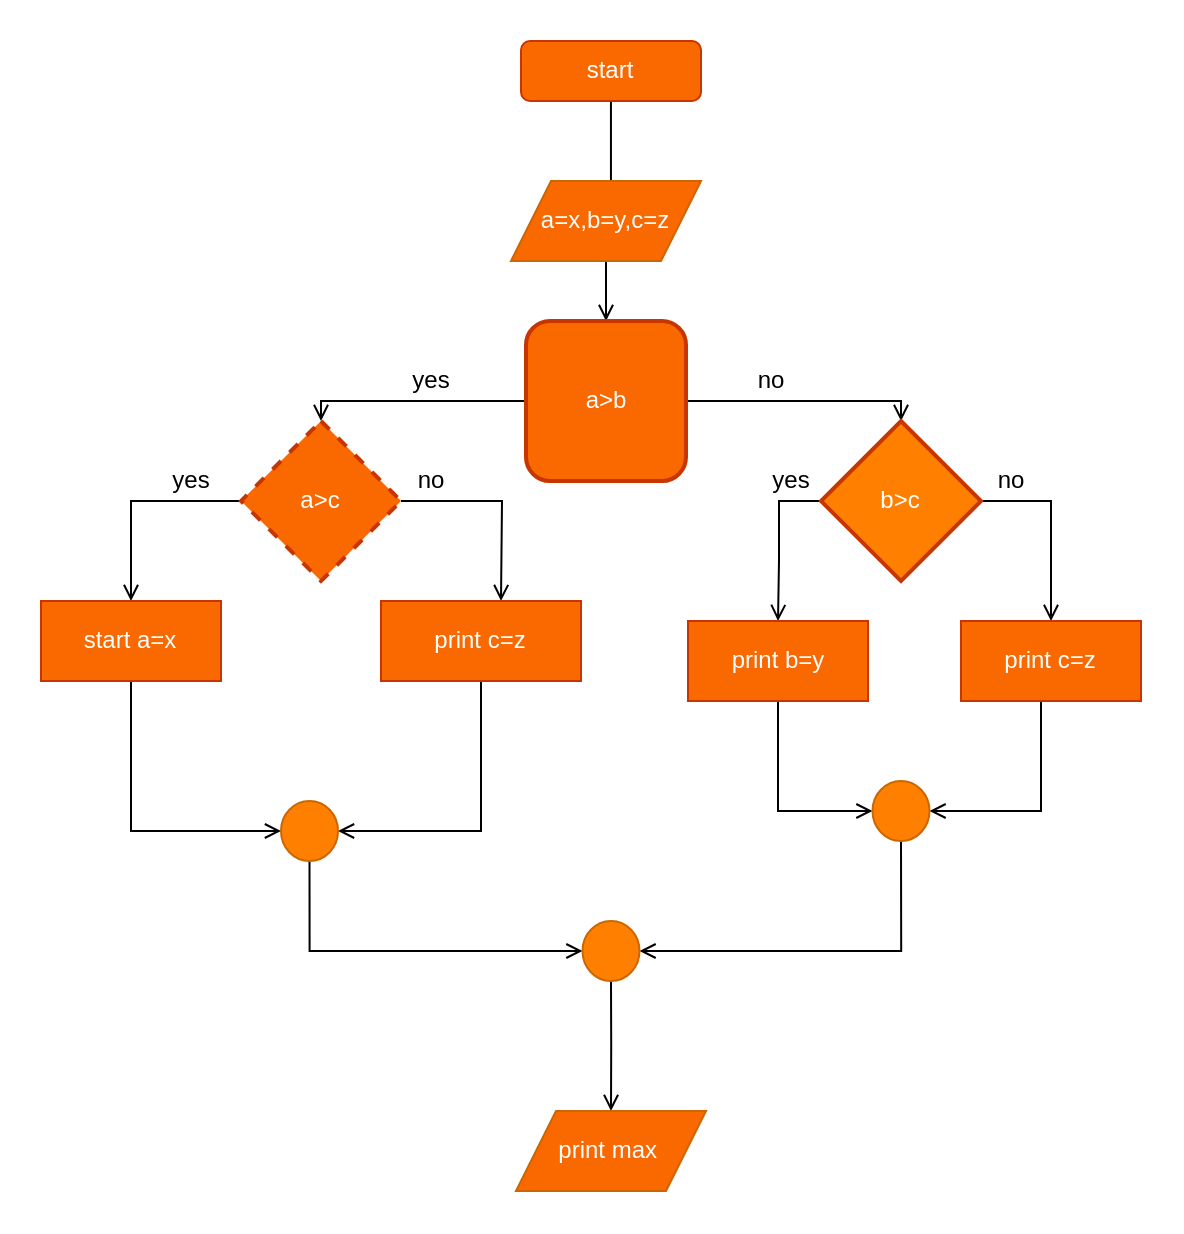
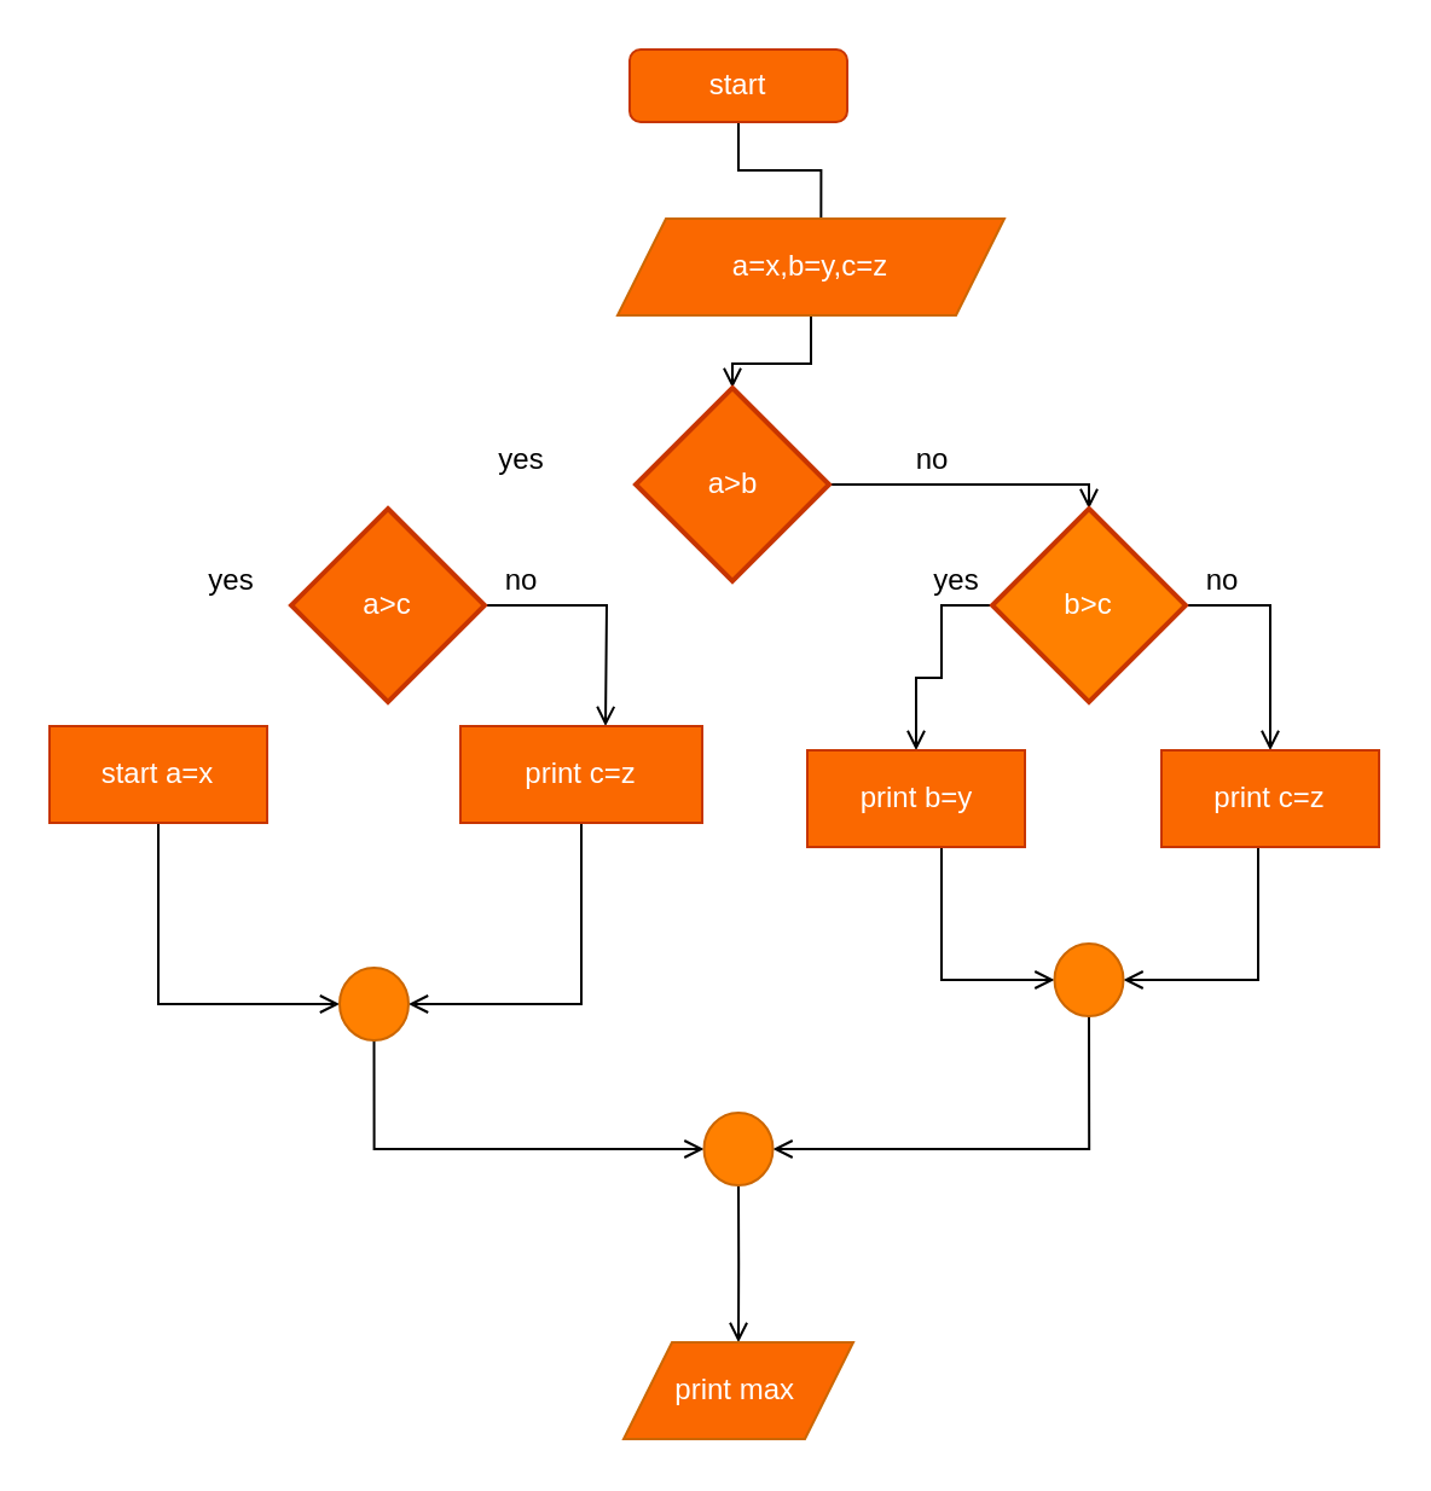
  <mxCell id="0" />
  <mxCell id="1" parent="0" />
  <mxCell id="2" style="edgeStyle=orthogonalEdgeStyle;rounded=0;orthogonalLoop=1;jettySize=auto;html=1;entryX=0.526;entryY=0.333;entryDx=0;entryDy=0;entryPerimeter=0;endArrow=open;endFill=0;strokeWidth=1;" edge="1" parent="1" source="3" target="5"><mxGeometry relative="1" as="geometry" /></mxCell>
  <mxCell id="3" value="start" style="rounded=1;whiteSpace=wrap;html=1;fillColor=#fa6800;strokeColor=#C73500;fontColor=#ffffff;" vertex="1" parent="1"><mxGeometry x="260" y="20" width="90" height="30" as="geometry" /></mxCell>
  <mxCell id="4" style="edgeStyle=orthogonalEdgeStyle;rounded=0;orthogonalLoop=1;jettySize=auto;html=1;endArrow=open;endFill=0;strokeWidth=1;" edge="1" parent="1" source="5" target="8"><mxGeometry relative="1" as="geometry" /></mxCell>
- <mxCell id="5" value="a=x,b=y,c=z" style="shape=parallelogram;perimeter=parallelogramPerimeter;whiteSpace=wrap;html=1;fixedSize=1;fillColor=#fa6800;fontColor=#ffffff;strokeWidth=1;rounded=0;strokeColor=#CC6600;" vertex="1" parent="1"><mxGeometry x="255" y="90" width="95" height="40" as="geometry" /></mxCell>
- <mxCell id="6" style="edgeStyle=orthogonalEdgeStyle;rounded=0;orthogonalLoop=1;jettySize=auto;html=1;entryX=0.5;entryY=0;entryDx=0;entryDy=0;endArrow=open;endFill=0;strokeWidth=1;" edge="1" parent="1" source="8" target="11"><mxGeometry relative="1" as="geometry"><Array as="points"><mxPoint x="160" y="200" /></Array></mxGeometry></mxCell>
+ <mxCell id="5" value="a=x,b=y,c=z" style="shape=parallelogram;perimeter=parallelogramPerimeter;whiteSpace=wrap;html=1;fixedSize=1;fillColor=#fa6800;fontColor=#ffffff;strokeWidth=1;rounded=0;strokeColor=#CC6600;" vertex="1" parent="1"><mxGeometry x="255" y="90" width="160" height="40" as="geometry" /></mxCell>
  <mxCell id="7" style="edgeStyle=orthogonalEdgeStyle;rounded=0;orthogonalLoop=1;jettySize=auto;html=1;entryX=0.5;entryY=0;entryDx=0;entryDy=0;endArrow=open;endFill=0;strokeWidth=1;" edge="1" parent="1" source="8" target="21"><mxGeometry relative="1" as="geometry"><Array as="points"><mxPoint x="450" y="200" /></Array></mxGeometry></mxCell>
- <mxCell id="8" value="a&amp;gt;b" style="whiteSpace=wrap;html=1;strokeWidth=2;fillColor=#fa6800;strokeColor=#C73500;fontColor=#ffffff;rounded=1;" vertex="1" parent="1"><mxGeometry x="262.5" y="160" width="80" height="80" as="geometry" /></mxCell>
- <mxCell id="9" style="edgeStyle=orthogonalEdgeStyle;rounded=0;orthogonalLoop=1;jettySize=auto;html=1;entryX=0.5;entryY=0;entryDx=0;entryDy=0;endArrow=open;endFill=0;strokeWidth=1;" edge="1" parent="1" source="11" target="14"><mxGeometry relative="1" as="geometry" /></mxCell>
+ <mxCell id="8" value="a&amp;gt;b" style="rhombus;whiteSpace=wrap;html=1;rounded=0;strokeWidth=2;fillColor=#fa6800;strokeColor=#C73500;fontColor=#ffffff;" vertex="1" parent="1"><mxGeometry x="262.5" y="160" width="80" height="80" as="geometry" /></mxCell>
  <mxCell id="10" style="edgeStyle=orthogonalEdgeStyle;rounded=0;orthogonalLoop=1;jettySize=auto;html=1;endArrow=open;endFill=0;strokeWidth=1;" edge="1" parent="1" source="11"><mxGeometry relative="1" as="geometry"><mxPoint x="250" y="300" as="targetPoint" /></mxGeometry></mxCell>
- <mxCell id="11" value="a&amp;gt;c" style="rhombus;whiteSpace=wrap;html=1;rounded=0;strokeWidth=2;fillColor=#fa6800;strokeColor=#C73500;fontColor=#ffffff;dashed=1;" vertex="1" parent="1"><mxGeometry x="120" y="210" width="80" height="80" as="geometry" /></mxCell>
+ <mxCell id="11" value="a&amp;gt;c" style="rhombus;whiteSpace=wrap;html=1;rounded=0;strokeWidth=2;fillColor=#fa6800;strokeColor=#C73500;fontColor=#ffffff;" vertex="1" parent="1"><mxGeometry x="120" y="210" width="80" height="80" as="geometry" /></mxCell>
  <mxCell id="12" value="yes" style="text;html=1;align=center;verticalAlign=middle;resizable=0;points=[];autosize=1;" vertex="1" parent="1"><mxGeometry x="200" y="180" width="30" height="20" as="geometry" /></mxCell>
  <mxCell id="13" style="edgeStyle=orthogonalEdgeStyle;rounded=0;orthogonalLoop=1;jettySize=auto;html=1;entryX=0;entryY=0.5;entryDx=0;entryDy=0;endArrow=open;endFill=0;strokeWidth=1;" edge="1" parent="1" source="14" target="18"><mxGeometry relative="1" as="geometry"><Array as="points"><mxPoint x="65" y="415" /></Array></mxGeometry></mxCell>
  <mxCell id="14" value="start a=x" style="rounded=0;whiteSpace=wrap;html=1;strokeColor=#C73500;strokeWidth=1;fillColor=#fa6800;fontColor=#ffffff;" vertex="1" parent="1"><mxGeometry x="20" y="300" width="90" height="40" as="geometry" /></mxCell>
  <mxCell id="15" style="edgeStyle=orthogonalEdgeStyle;rounded=0;orthogonalLoop=1;jettySize=auto;html=1;entryX=1;entryY=0.5;entryDx=0;entryDy=0;endArrow=open;endFill=0;strokeWidth=1;" edge="1" parent="1" source="16" target="18"><mxGeometry relative="1" as="geometry"><Array as="points"><mxPoint x="240" y="415" /></Array></mxGeometry></mxCell>
  <mxCell id="16" value="print c=z" style="rounded=0;whiteSpace=wrap;html=1;strokeColor=#C73500;strokeWidth=1;fillColor=#fa6800;fontColor=#ffffff;" vertex="1" parent="1"><mxGeometry x="190" y="300" width="100" height="40" as="geometry" /></mxCell>
  <mxCell id="17" style="edgeStyle=orthogonalEdgeStyle;rounded=0;orthogonalLoop=1;jettySize=auto;html=1;entryX=0;entryY=0.5;entryDx=0;entryDy=0;endArrow=open;endFill=0;strokeWidth=1;" edge="1" parent="1" source="18" target="34"><mxGeometry relative="1" as="geometry"><Array as="points"><mxPoint x="154" y="475" /></Array></mxGeometry></mxCell>
  <mxCell id="18" value="" style="ellipse;whiteSpace=wrap;html=1;rounded=0;strokeColor=#CC6600;strokeWidth=1;fillColor=#FF8000;" vertex="1" parent="1"><mxGeometry x="140" y="400" width="28.5" height="30" as="geometry" /></mxCell>
  <mxCell id="19" style="edgeStyle=orthogonalEdgeStyle;rounded=0;orthogonalLoop=1;jettySize=auto;html=1;entryX=0.5;entryY=0;entryDx=0;entryDy=0;endArrow=open;endFill=0;strokeWidth=1;" edge="1" parent="1" source="21" target="23"><mxGeometry relative="1" as="geometry"><Array as="points"><mxPoint x="389" y="250" /><mxPoint x="389" y="280" /></Array></mxGeometry></mxCell>
  <mxCell id="20" style="edgeStyle=orthogonalEdgeStyle;rounded=0;orthogonalLoop=1;jettySize=auto;html=1;endArrow=open;endFill=0;strokeWidth=1;" edge="1" parent="1" source="21" target="28"><mxGeometry relative="1" as="geometry"><Array as="points"><mxPoint x="525" y="250" /></Array></mxGeometry></mxCell>
  <mxCell id="21" value="b&amp;gt;c" style="rhombus;whiteSpace=wrap;html=1;rounded=0;strokeWidth=2;fillColor=#ff8000;strokeColor=#C73500;fontColor=#ffffff;" vertex="1" parent="1"><mxGeometry x="410" y="210" width="80" height="80" as="geometry" /></mxCell>
  <mxCell id="22" style="edgeStyle=orthogonalEdgeStyle;rounded=0;orthogonalLoop=1;jettySize=auto;html=1;entryX=0;entryY=0.5;entryDx=0;entryDy=0;endArrow=open;endFill=0;strokeWidth=1;" edge="1" parent="1" source="23" target="30"><mxGeometry relative="1" as="geometry"><Array as="points"><mxPoint x="389" y="405" /></Array></mxGeometry></mxCell>
- <mxCell id="23" value="print b=y" style="rounded=0;whiteSpace=wrap;html=1;strokeColor=#C73500;strokeWidth=1;fillColor=#fa6800;fontColor=#ffffff;" vertex="1" parent="1"><mxGeometry x="343.5" y="310" width="90" height="40" as="geometry" /></mxCell>
+ <mxCell id="23" value="print b=y" style="rounded=0;whiteSpace=wrap;html=1;strokeColor=#C73500;strokeWidth=1;fillColor=#fa6800;fontColor=#ffffff;" vertex="1" parent="1"><mxGeometry x="333.5" y="310" width="90" height="40" as="geometry" /></mxCell>
  <mxCell id="24" value="yes" style="text;html=1;align=center;verticalAlign=middle;resizable=0;points=[];autosize=1;" vertex="1" parent="1"><mxGeometry x="80" y="230" width="30" height="20" as="geometry" /></mxCell>
  <mxCell id="25" value="no" style="text;html=1;align=center;verticalAlign=middle;resizable=0;points=[];autosize=1;" vertex="1" parent="1"><mxGeometry x="200" y="230" width="30" height="20" as="geometry" /></mxCell>
  <mxCell id="26" value="no" style="text;html=1;align=center;verticalAlign=middle;resizable=0;points=[];autosize=1;" vertex="1" parent="1"><mxGeometry x="370" y="180" width="30" height="20" as="geometry" /></mxCell>
  <mxCell id="27" style="edgeStyle=orthogonalEdgeStyle;rounded=0;orthogonalLoop=1;jettySize=auto;html=1;entryX=1;entryY=0.5;entryDx=0;entryDy=0;endArrow=open;endFill=0;strokeWidth=1;" edge="1" parent="1" source="28" target="30"><mxGeometry relative="1" as="geometry"><Array as="points"><mxPoint x="520" y="405" /></Array></mxGeometry></mxCell>
  <mxCell id="28" value="print c=z" style="rounded=0;whiteSpace=wrap;html=1;strokeColor=#C73500;strokeWidth=1;fillColor=#fa6800;fontColor=#ffffff;" vertex="1" parent="1"><mxGeometry x="480" y="310" width="90" height="40" as="geometry" /></mxCell>
  <mxCell id="29" style="edgeStyle=orthogonalEdgeStyle;rounded=0;orthogonalLoop=1;jettySize=auto;html=1;entryX=1;entryY=0.5;entryDx=0;entryDy=0;endArrow=open;endFill=0;strokeWidth=1;" edge="1" parent="1" source="30" target="34"><mxGeometry relative="1" as="geometry"><Array as="points"><mxPoint x="450" y="475" /></Array></mxGeometry></mxCell>
  <mxCell id="30" value="" style="ellipse;whiteSpace=wrap;html=1;rounded=0;strokeColor=#CC6600;strokeWidth=1;fillColor=#FF8000;" vertex="1" parent="1"><mxGeometry x="435.75" y="390" width="28.5" height="30" as="geometry" /></mxCell>
  <mxCell id="31" value="yes" style="text;html=1;align=center;verticalAlign=middle;resizable=0;points=[];autosize=1;" vertex="1" parent="1"><mxGeometry x="380" y="230" width="30" height="20" as="geometry" /></mxCell>
  <mxCell id="32" value="no" style="text;html=1;align=center;verticalAlign=middle;resizable=0;points=[];autosize=1;" vertex="1" parent="1"><mxGeometry x="490" y="230" width="30" height="20" as="geometry" /></mxCell>
  <mxCell id="33" style="edgeStyle=orthogonalEdgeStyle;rounded=0;orthogonalLoop=1;jettySize=auto;html=1;entryX=0.5;entryY=0;entryDx=0;entryDy=0;endArrow=open;endFill=0;strokeWidth=1;" edge="1" parent="1" source="34" target="35"><mxGeometry relative="1" as="geometry" /></mxCell>
  <mxCell id="34" value="" style="ellipse;whiteSpace=wrap;html=1;rounded=0;strokeColor=#CC6600;strokeWidth=1;fillColor=#FF8000;" vertex="1" parent="1"><mxGeometry x="290.75" y="460" width="28.5" height="30" as="geometry" /></mxCell>
  <mxCell id="35" value="print max&amp;nbsp;" style="shape=parallelogram;perimeter=parallelogramPerimeter;whiteSpace=wrap;html=1;fixedSize=1;fillColor=#fa6800;fontColor=#ffffff;strokeWidth=1;rounded=0;strokeColor=#CC6600;" vertex="1" parent="1"><mxGeometry x="257.5" y="555" width="95" height="40" as="geometry" /></mxCell>
